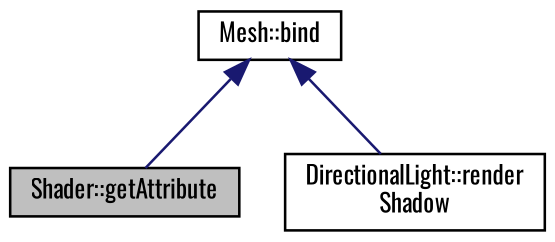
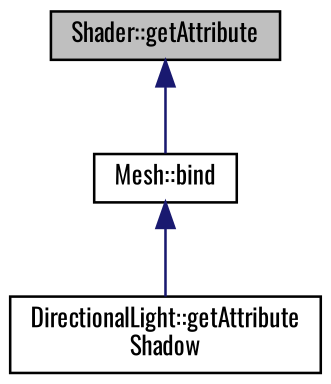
  digraph {
    fontname=Oswald
    rankdir=TB
    node [color=black fillcolor=white fontname=Oswald fontsize=10 shape=record style=filled]
    edge [color=midnightblue dir=back fontname=Oswald fontsize=10 labelfontname=Helvetica labelfontsize=10 style=solid]
    n1 [fillcolor=grey75 fontcolor=black height=0.2 label="Shader::getAttribute" width=0.4]
    n2 [height=0.2 label="Mesh::bind" width=0.4]
-   n3 [height=0.2 label="DirectionalLight::render\lShadow" width=0.4]
-   n2 -> n1
+   n3 [height=0.2 label="DirectionalLight::getAttribute\lShadow" width=0.4]
+   n1 -> n2
    n2 -> n3
  }
